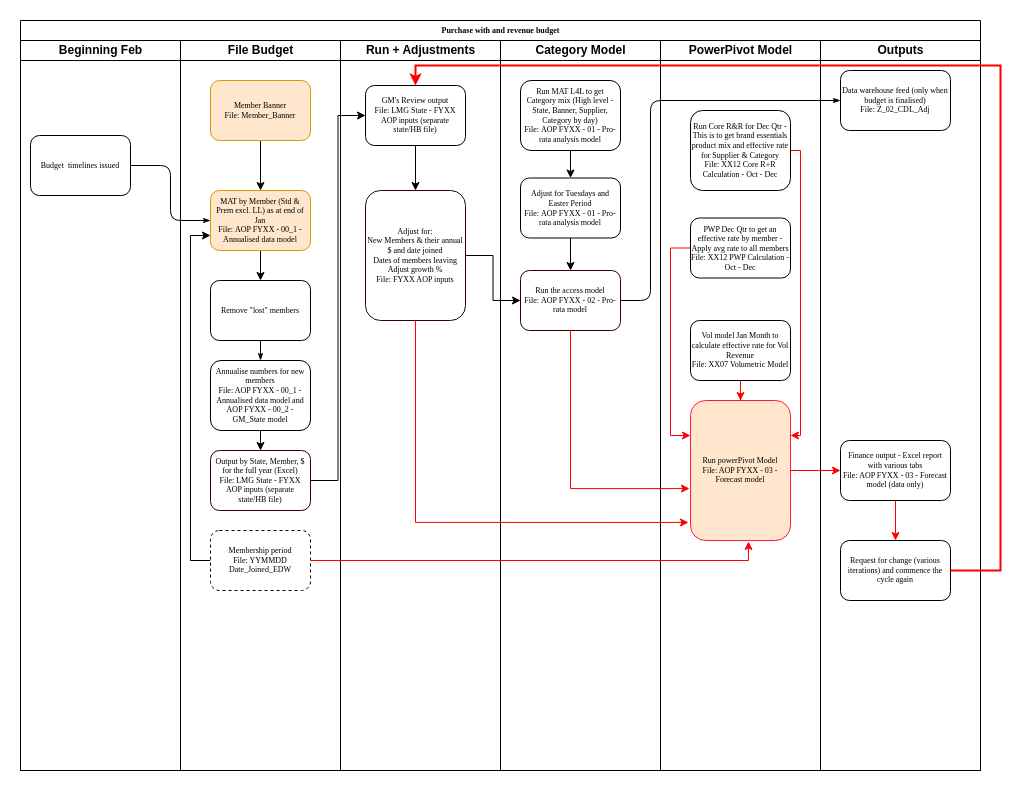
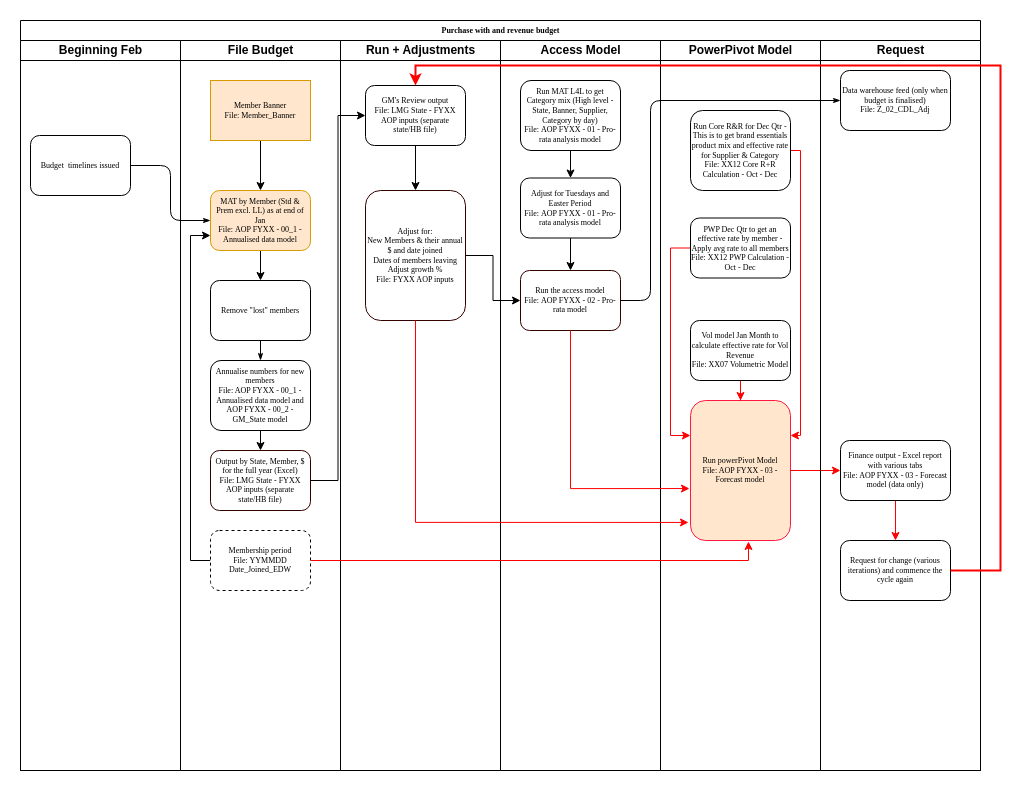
  <mxCell id="0" />
  <mxCell id="1" parent="0" />
  <mxCell id="2" value="Purchase with and revenue budget" style="swimlane;html=1;childLayout=stackLayout;startSize=20;rounded=0;shadow=0;labelBackgroundColor=none;strokeColor=#000000;strokeWidth=1;fillColor=#ffffff;fontFamily=Verdana;fontSize=8;fontColor=#000000;align=center;" parent="1" vertex="1"><mxGeometry x="20" y="20" width="960" height="750" as="geometry" /></mxCell>
  <mxCell id="3" value="Beginning Feb" style="swimlane;html=1;startSize=20;" parent="2" vertex="1"><mxGeometry y="20" width="160" height="730" as="geometry" /></mxCell>
  <mxCell id="4" value="Budget&amp;nbsp; timelines issued" style="rounded=1;whiteSpace=wrap;html=1;shadow=0;labelBackgroundColor=none;strokeColor=#000000;strokeWidth=1;fillColor=#ffffff;fontFamily=Verdana;fontSize=8;fontColor=#000000;align=center;" parent="3" vertex="1"><mxGeometry x="10" y="95" width="100" height="60" as="geometry" /></mxCell>
  <mxCell id="5" style="edgeStyle=orthogonalEdgeStyle;rounded=1;html=1;labelBackgroundColor=none;startArrow=none;startFill=0;startSize=5;endArrow=classicThin;endFill=1;endSize=5;jettySize=auto;orthogonalLoop=1;strokeColor=#000000;strokeWidth=1;fontFamily=Verdana;fontSize=8;fontColor=#000000;" parent="2" source="4" target="9" edge="1"><mxGeometry relative="1" as="geometry" /></mxCell>
  <mxCell id="6" style="edgeStyle=orthogonalEdgeStyle;rounded=1;html=1;labelBackgroundColor=none;startArrow=none;startFill=0;startSize=5;endArrow=classicThin;endFill=1;endSize=5;jettySize=auto;orthogonalLoop=1;strokeColor=#000000;strokeWidth=1;fontFamily=Verdana;fontSize=8;fontColor=#000000;" parent="2" source="24" target="39" edge="1"><mxGeometry relative="1" as="geometry"><Array as="points"><mxPoint x="630" y="280" /><mxPoint x="630" y="80" /></Array></mxGeometry></mxCell>
  <mxCell id="7" value="File Budget" style="swimlane;html=1;startSize=20;" parent="2" vertex="1"><mxGeometry x="160" y="20" width="160" height="730" as="geometry" /></mxCell>
  <mxCell id="8" style="edgeStyle=orthogonalEdgeStyle;rounded=0;orthogonalLoop=1;jettySize=auto;html=1;entryX=0.5;entryY=0;entryDx=0;entryDy=0;" parent="7" source="9" target="10" edge="1"><mxGeometry relative="1" as="geometry" /></mxCell>
  <mxCell id="9" value="MAT by Member (Std &amp;amp; Prem excl. LL) as at end of Jan&lt;br&gt;File:&amp;nbsp;AOP FYXX - 00_1 - Annualised data model" style="rounded=1;whiteSpace=wrap;html=1;shadow=0;labelBackgroundColor=none;strokeColor=#d79b00;strokeWidth=1;fillColor=#ffe6cc;fontFamily=Verdana;fontSize=8;align=center;" parent="7" vertex="1"><mxGeometry x="30" y="150" width="100" height="60" as="geometry" /></mxCell>
  <mxCell id="10" value="Remove &quot;lost&quot; members" style="rounded=1;whiteSpace=wrap;html=1;shadow=0;labelBackgroundColor=none;strokeColor=#000000;strokeWidth=1;fillColor=#ffffff;fontFamily=Verdana;fontSize=8;fontColor=#000000;align=center;" parent="7" vertex="1"><mxGeometry x="30" y="240" width="100" height="60" as="geometry" /></mxCell>
  <mxCell id="11" value="" style="edgeStyle=orthogonalEdgeStyle;rounded=0;orthogonalLoop=1;jettySize=auto;html=1;" parent="7" source="12" target="14" edge="1"><mxGeometry relative="1" as="geometry"><Array as="points"><mxPoint x="80" y="410" /><mxPoint x="80" y="410" /></Array></mxGeometry></mxCell>
  <mxCell id="12" value="Annualise numbers for new members&lt;br&gt;File: AOP FYXX - 00_1 - Annualised data model and&lt;br&gt;AOP FYXX - 00_2 - GM_State model" style="rounded=1;whiteSpace=wrap;html=1;shadow=0;labelBackgroundColor=none;strokeColor=#000000;strokeWidth=1;fillColor=#ffffff;fontFamily=Verdana;fontSize=8;fontColor=#000000;align=center;" parent="7" vertex="1"><mxGeometry x="30" y="320" width="100" height="70" as="geometry" /></mxCell>
  <mxCell id="13" style="edgeStyle=orthogonalEdgeStyle;rounded=1;html=1;labelBackgroundColor=none;startArrow=none;startFill=0;startSize=5;endArrow=classicThin;endFill=1;endSize=5;jettySize=auto;orthogonalLoop=1;strokeColor=#000000;strokeWidth=1;fontFamily=Verdana;fontSize=8;fontColor=#000000;" parent="7" source="10" target="12" edge="1"><mxGeometry relative="1" as="geometry" /></mxCell>
  <mxCell id="14" value="Output by State, Member, $ for the full year (Excel)&lt;br&gt;File:&amp;nbsp;LMG State - FYXX AOP inputs (separate state/HB file)" style="rounded=1;whiteSpace=wrap;html=1;shadow=0;labelBackgroundColor=none;strokeColor=#330000;strokeWidth=1;fillColor=#ffffff;fontFamily=Verdana;fontSize=8;fontColor=#000000;align=center;" parent="7" vertex="1"><mxGeometry x="30" y="410" width="100" height="60" as="geometry" /></mxCell>
  <mxCell id="15" style="edgeStyle=orthogonalEdgeStyle;rounded=0;orthogonalLoop=1;jettySize=auto;html=1;entryX=0;entryY=0.75;entryDx=0;entryDy=0;" parent="7" source="16" target="9" edge="1"><mxGeometry relative="1" as="geometry"><Array as="points"><mxPoint x="10" y="520" /><mxPoint x="10" y="195" /></Array></mxGeometry></mxCell>
  <mxCell id="16" value="Membership period&lt;br&gt;File: YYMMDD Date_Joined_EDW" style="rounded=1;whiteSpace=wrap;html=1;shadow=0;labelBackgroundColor=none;strokeColor=#000000;strokeWidth=1;fillColor=#ffffff;fontFamily=Verdana;fontSize=8;fontColor=#000000;align=center;dashed=1;" parent="7" vertex="1"><mxGeometry x="30" y="490" width="100" height="60" as="geometry" /></mxCell>
  <mxCell id="17" value="" style="edgeStyle=orthogonalEdgeStyle;rounded=0;orthogonalLoop=1;jettySize=auto;html=1;" parent="7" source="18" target="9" edge="1"><mxGeometry relative="1" as="geometry" /></mxCell>
- <mxCell id="18" value="Member Banner&lt;br&gt;File: Member_Banner" style="rounded=1;whiteSpace=wrap;html=1;shadow=0;labelBackgroundColor=none;strokeColor=#d79b00;strokeWidth=1;fillColor=#ffe6cc;fontFamily=Verdana;fontSize=8;align=center;" parent="7" vertex="1"><mxGeometry x="30" y="40" width="100" height="60" as="geometry" /></mxCell>
+ <mxCell id="18" value="Member Banner&lt;br&gt;File: Member_Banner" style="whiteSpace=wrap;html=1;shadow=0;labelBackgroundColor=none;strokeColor=#d79b00;strokeWidth=1;fillColor=#ffe6cc;fontFamily=Verdana;fontSize=8;align=center;rounded=0;" parent="7" vertex="1"><mxGeometry x="30" y="40" width="100" height="60" as="geometry" /></mxCell>
  <mxCell id="19" value="Run + Adjustments" style="swimlane;html=1;startSize=20;" parent="2" vertex="1"><mxGeometry x="320" y="20" width="160" height="730" as="geometry" /></mxCell>
  <mxCell id="20" style="edgeStyle=orthogonalEdgeStyle;rounded=0;orthogonalLoop=1;jettySize=auto;html=1;entryX=0.5;entryY=0;entryDx=0;entryDy=0;" parent="19" source="21" target="22" edge="1"><mxGeometry relative="1" as="geometry" /></mxCell>
  <mxCell id="21" value="GM's Review output&lt;br&gt;File: LMG State - FYXX AOP inputs (separate state/HB file)" style="rounded=1;whiteSpace=wrap;html=1;shadow=0;labelBackgroundColor=none;strokeColor=#000000;strokeWidth=1;fillColor=#ffffff;fontFamily=Verdana;fontSize=8;fontColor=#000000;align=center;" parent="19" vertex="1"><mxGeometry x="25" y="45" width="100" height="60" as="geometry" /></mxCell>
  <mxCell id="22" value="Adjust for:&lt;br&gt;New Members &amp;amp; their annual $ and date joined&lt;br&gt;Dates of members leaving&lt;br&gt;Adjust growth %&lt;br&gt;File:&amp;nbsp;FYXX AOP inputs" style="rounded=1;whiteSpace=wrap;html=1;shadow=0;labelBackgroundColor=none;strokeColor=#330000;strokeWidth=1;fillColor=#ffffff;fontFamily=Verdana;fontSize=8;fontColor=#000000;align=center;" parent="19" vertex="1"><mxGeometry x="25" y="150" width="100" height="130" as="geometry" /></mxCell>
- <mxCell id="23" value="Category Model" style="swimlane;html=1;startSize=20;" parent="2" vertex="1"><mxGeometry x="480" y="20" width="160" height="730" as="geometry" /></mxCell>
+ <mxCell id="23" value="Access Model" style="swimlane;html=1;startSize=20;" parent="2" vertex="1"><mxGeometry x="480" y="20" width="160" height="730" as="geometry" /></mxCell>
  <mxCell id="24" value="Run the access model&lt;br&gt;File:&amp;nbsp;AOP FYXX - 02 - Pro-rata model" style="rounded=1;whiteSpace=wrap;html=1;shadow=0;labelBackgroundColor=none;strokeColor=#330000;strokeWidth=1;fillColor=#ffffff;fontFamily=Verdana;fontSize=8;fontColor=#000000;align=center;" parent="23" vertex="1"><mxGeometry x="20" y="230" width="100" height="60" as="geometry" /></mxCell>
  <mxCell id="25" style="edgeStyle=orthogonalEdgeStyle;rounded=0;orthogonalLoop=1;jettySize=auto;html=1;entryX=0.5;entryY=0;entryDx=0;entryDy=0;" parent="23" source="26" target="28" edge="1"><mxGeometry relative="1" as="geometry" /></mxCell>
  <mxCell id="26" value="Run MAT L4L to get Category mix (High level - State, Banner, Supplier, Category by day)&lt;br&gt;File:&amp;nbsp;AOP FYXX - 01 - Pro-rata analysis model" style="rounded=1;whiteSpace=wrap;html=1;shadow=0;labelBackgroundColor=none;strokeColor=#000000;strokeWidth=1;fillColor=#ffffff;fontFamily=Verdana;fontSize=8;fontColor=#000000;align=center;" parent="23" vertex="1"><mxGeometry x="20" y="40" width="100" height="70" as="geometry" /></mxCell>
  <mxCell id="27" value="" style="edgeStyle=orthogonalEdgeStyle;rounded=0;orthogonalLoop=1;jettySize=auto;html=1;" parent="23" source="28" target="24" edge="1"><mxGeometry relative="1" as="geometry" /></mxCell>
  <mxCell id="28" value="Adjust for Tuesdays and Easter Period&lt;br&gt;File:&amp;nbsp;AOP FYXX - 01 - Pro-rata analysis model" style="rounded=1;whiteSpace=wrap;html=1;shadow=0;labelBackgroundColor=none;strokeColor=#000000;strokeWidth=1;fillColor=#ffffff;fontFamily=Verdana;fontSize=8;fontColor=#000000;align=center;" parent="23" vertex="1"><mxGeometry x="20" y="137.5" width="100" height="60" as="geometry" /></mxCell>
  <mxCell id="29" value="PowerPivot Model" style="swimlane;html=1;startSize=20;" parent="2" vertex="1"><mxGeometry x="640" y="20" width="160" height="730" as="geometry"><mxRectangle x="640" y="20" width="130" height="730" as="alternateBounds" /></mxGeometry></mxCell>
  <mxCell id="30" value="Run powerPivot Model&lt;br&gt;File: AOP FYXX - 03 - Forecast model" style="rounded=1;whiteSpace=wrap;html=1;shadow=0;labelBackgroundColor=none;strokeColor=#FF1940;strokeWidth=1;fillColor=#FFE6CC;fontFamily=Verdana;fontSize=8;fontColor=#000000;align=center;" parent="29" vertex="1"><mxGeometry x="30" y="360" width="100" height="140" as="geometry" /></mxCell>
  <mxCell id="31" style="edgeStyle=orthogonalEdgeStyle;rounded=0;orthogonalLoop=1;jettySize=auto;html=1;strokeColor=#FF0000;entryX=1;entryY=0.25;entryDx=0;entryDy=0;" parent="29" source="32" target="30" edge="1"><mxGeometry relative="1" as="geometry"><mxPoint x="130" y="410" as="targetPoint" /><Array as="points"><mxPoint x="140" y="110" /><mxPoint x="140" y="395" /></Array></mxGeometry></mxCell>
  <mxCell id="32" value="Run Core R&amp;amp;R for Dec Qtr - This is to get brand essentials product mix and effective rate for Supplier &amp;amp; Category&lt;br&gt;File: XX12 Core R+R Calculation - Oct - Dec" style="rounded=1;whiteSpace=wrap;html=1;shadow=0;labelBackgroundColor=none;strokeColor=#000000;strokeWidth=1;fillColor=#ffffff;fontFamily=Verdana;fontSize=8;fontColor=#000000;align=center;" parent="29" vertex="1"><mxGeometry x="30" y="70" width="100" height="80" as="geometry" /></mxCell>
  <mxCell id="33" style="edgeStyle=orthogonalEdgeStyle;rounded=0;orthogonalLoop=1;jettySize=auto;html=1;entryX=0.5;entryY=0;entryDx=0;entryDy=0;strokeColor=#FF0000;" parent="29" source="34" target="30" edge="1"><mxGeometry relative="1" as="geometry" /></mxCell>
  <mxCell id="34" value="Vol model Jan Month to calculate effective rate for Vol Revenue&lt;br&gt;File:&amp;nbsp;XX07 Volumetric Model" style="rounded=1;whiteSpace=wrap;html=1;shadow=0;labelBackgroundColor=none;strokeColor=#000000;strokeWidth=1;fillColor=#ffffff;fontFamily=Verdana;fontSize=8;fontColor=#000000;align=center;" parent="29" vertex="1"><mxGeometry x="30" y="280" width="100" height="60" as="geometry" /></mxCell>
  <mxCell id="35" style="edgeStyle=orthogonalEdgeStyle;rounded=0;orthogonalLoop=1;jettySize=auto;html=1;entryX=0;entryY=0.5;entryDx=0;entryDy=0;" parent="2" source="14" target="21" edge="1"><mxGeometry relative="1" as="geometry" /></mxCell>
  <mxCell id="36" style="edgeStyle=orthogonalEdgeStyle;rounded=0;orthogonalLoop=1;jettySize=auto;html=1;entryX=0;entryY=0.5;entryDx=0;entryDy=0;" parent="2" source="22" target="24" edge="1"><mxGeometry relative="1" as="geometry" /></mxCell>
  <mxCell id="37" style="edgeStyle=orthogonalEdgeStyle;rounded=0;orthogonalLoop=1;jettySize=auto;html=1;strokeColor=#FF0000;" parent="2" source="30" target="41" edge="1"><mxGeometry relative="1" as="geometry" /></mxCell>
- <mxCell id="38" value="Outputs" style="swimlane;html=1;startSize=20;" parent="2" vertex="1"><mxGeometry x="800" y="20" width="160" height="730" as="geometry" /></mxCell>
+ <mxCell id="38" value="Request" style="swimlane;html=1;startSize=20;" parent="2" vertex="1"><mxGeometry x="800" y="20" width="160" height="730" as="geometry" /></mxCell>
  <mxCell id="39" value="Data warehouse feed (only when budget is finalised)&lt;br&gt;File:&amp;nbsp;Z_02_CDL_Adj" style="rounded=1;whiteSpace=wrap;html=1;shadow=0;labelBackgroundColor=none;strokeColor=#000000;strokeWidth=1;fillColor=#ffffff;fontFamily=Verdana;fontSize=8;fontColor=#000000;align=center;" parent="38" vertex="1"><mxGeometry x="20" y="30" width="110" height="60" as="geometry" /></mxCell>
  <mxCell id="40" style="edgeStyle=orthogonalEdgeStyle;rounded=0;orthogonalLoop=1;jettySize=auto;html=1;entryX=0.5;entryY=0;entryDx=0;entryDy=0;strokeColor=#FF0000;" parent="38" source="41" target="42" edge="1"><mxGeometry relative="1" as="geometry" /></mxCell>
  <mxCell id="41" value="Finance output - Excel report with various tabs&lt;br&gt;File: AOP FYXX - 03 - Forecast model (data only)" style="rounded=1;whiteSpace=wrap;html=1;shadow=0;labelBackgroundColor=none;strokeColor=#000000;strokeWidth=1;fillColor=#ffffff;fontFamily=Verdana;fontSize=8;fontColor=#000000;align=center;" parent="38" vertex="1"><mxGeometry x="20" y="400" width="110" height="60" as="geometry" /></mxCell>
  <mxCell id="42" value="Request for change (various iterations) and commence the cycle again" style="rounded=1;whiteSpace=wrap;html=1;shadow=0;labelBackgroundColor=none;strokeColor=#000000;strokeWidth=1;fillColor=#ffffff;fontFamily=Verdana;fontSize=8;fontColor=#000000;align=center;" parent="38" vertex="1"><mxGeometry x="20" y="500" width="110" height="60" as="geometry" /></mxCell>
  <mxCell id="43" style="edgeStyle=orthogonalEdgeStyle;rounded=0;orthogonalLoop=1;jettySize=auto;html=1;entryX=0.5;entryY=0;entryDx=0;entryDy=0;strokeColor=#FF0000;strokeWidth=2;" parent="2" source="42" target="21" edge="1"><mxGeometry relative="1" as="geometry"><Array as="points"><mxPoint x="980" y="550" /><mxPoint x="980" y="45" /><mxPoint x="395" y="45" /></Array></mxGeometry></mxCell>
  <mxCell id="44" style="edgeStyle=orthogonalEdgeStyle;rounded=0;orthogonalLoop=1;jettySize=auto;html=1;entryX=-0.02;entryY=0.871;entryDx=0;entryDy=0;entryPerimeter=0;strokeColor=#FF0000;" parent="2" source="22" target="30" edge="1"><mxGeometry relative="1" as="geometry"><Array as="points"><mxPoint x="395" y="502" /></Array></mxGeometry></mxCell>
  <mxCell id="45" style="edgeStyle=orthogonalEdgeStyle;rounded=0;orthogonalLoop=1;jettySize=auto;html=1;entryX=-0.01;entryY=0.629;entryDx=0;entryDy=0;entryPerimeter=0;strokeColor=#FF0000;" parent="2" source="24" target="30" edge="1"><mxGeometry relative="1" as="geometry"><Array as="points"><mxPoint x="550" y="468" /></Array></mxGeometry></mxCell>
  <mxCell id="46" style="edgeStyle=orthogonalEdgeStyle;rounded=0;orthogonalLoop=1;jettySize=auto;html=1;entryX=0.58;entryY=1.007;entryDx=0;entryDy=0;entryPerimeter=0;strokeColor=#FF0000;strokeWidth=1;" parent="2" source="16" target="30" edge="1"><mxGeometry relative="1" as="geometry" /></mxCell>
  <mxCell id="47" style="edgeStyle=orthogonalEdgeStyle;rounded=0;orthogonalLoop=1;jettySize=auto;html=1;entryX=0;entryY=0.25;entryDx=0;entryDy=0;strokeColor=#FF0000;" parent="1" source="48" target="30" edge="1"><mxGeometry relative="1" as="geometry"><Array as="points"><mxPoint x="670" y="248" /><mxPoint x="670" y="435" /></Array></mxGeometry></mxCell>
  <mxCell id="48" value="PWP Dec Qtr to get an effective rate by member - Apply avg rate to all members&lt;br&gt;File: XX12 PWP Calculation - Oct - Dec" style="rounded=1;whiteSpace=wrap;html=1;shadow=0;labelBackgroundColor=none;strokeColor=#000000;strokeWidth=1;fillColor=#ffffff;fontFamily=Verdana;fontSize=8;fontColor=#000000;align=center;" parent="1" vertex="1"><mxGeometry x="690" y="217.5" width="100" height="60" as="geometry" /></mxCell>
